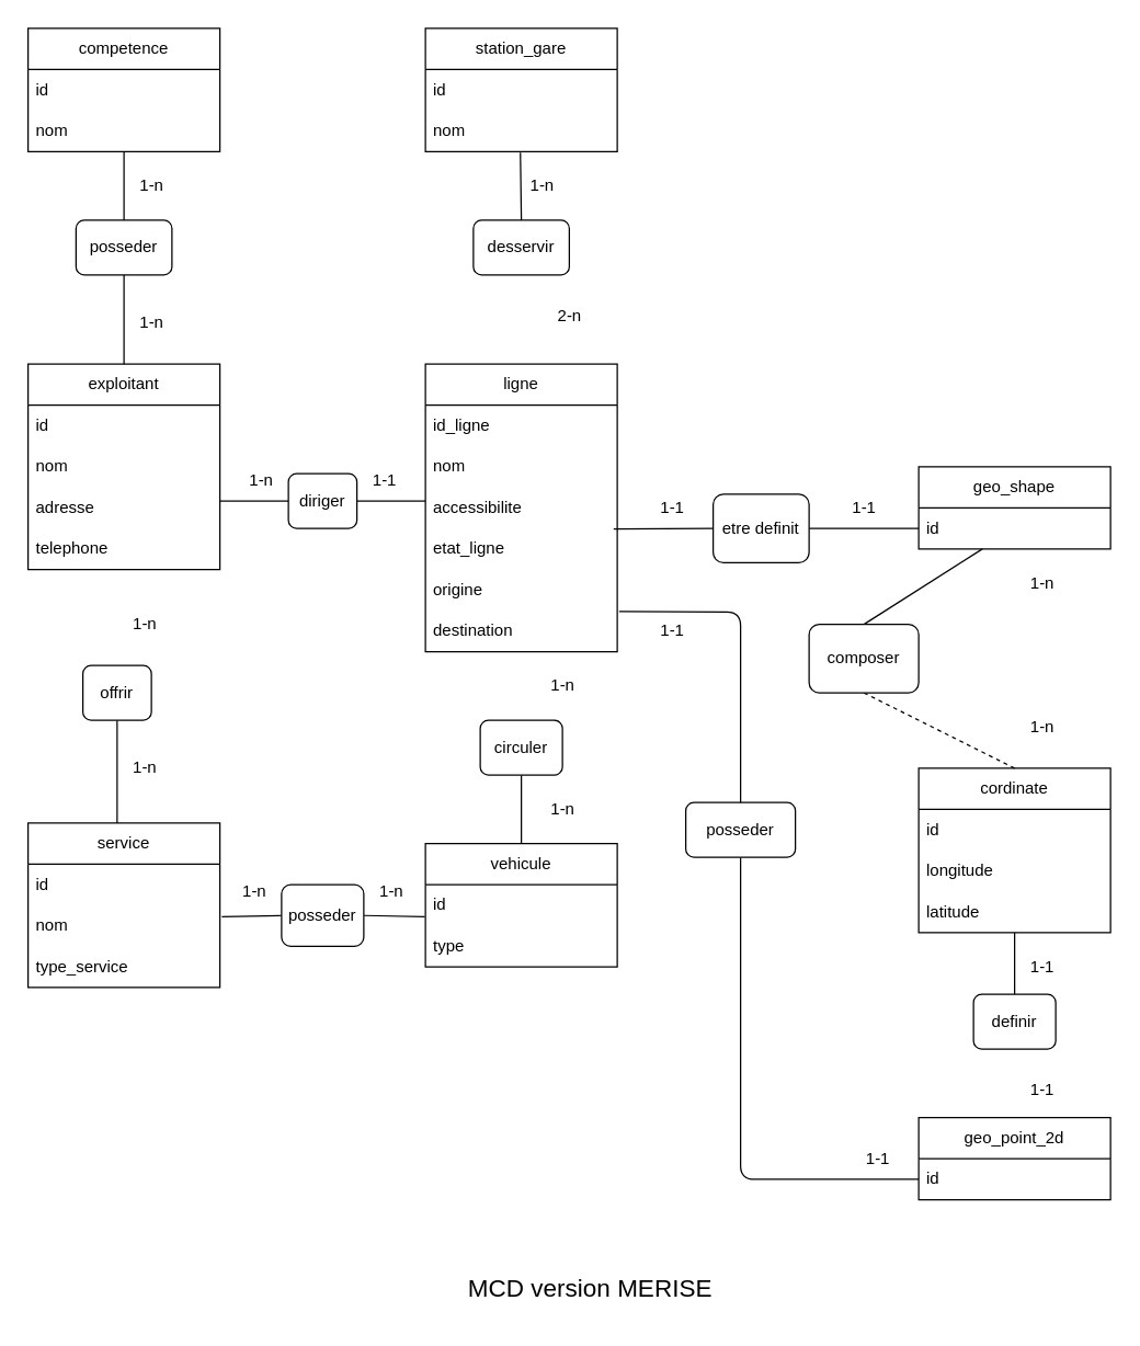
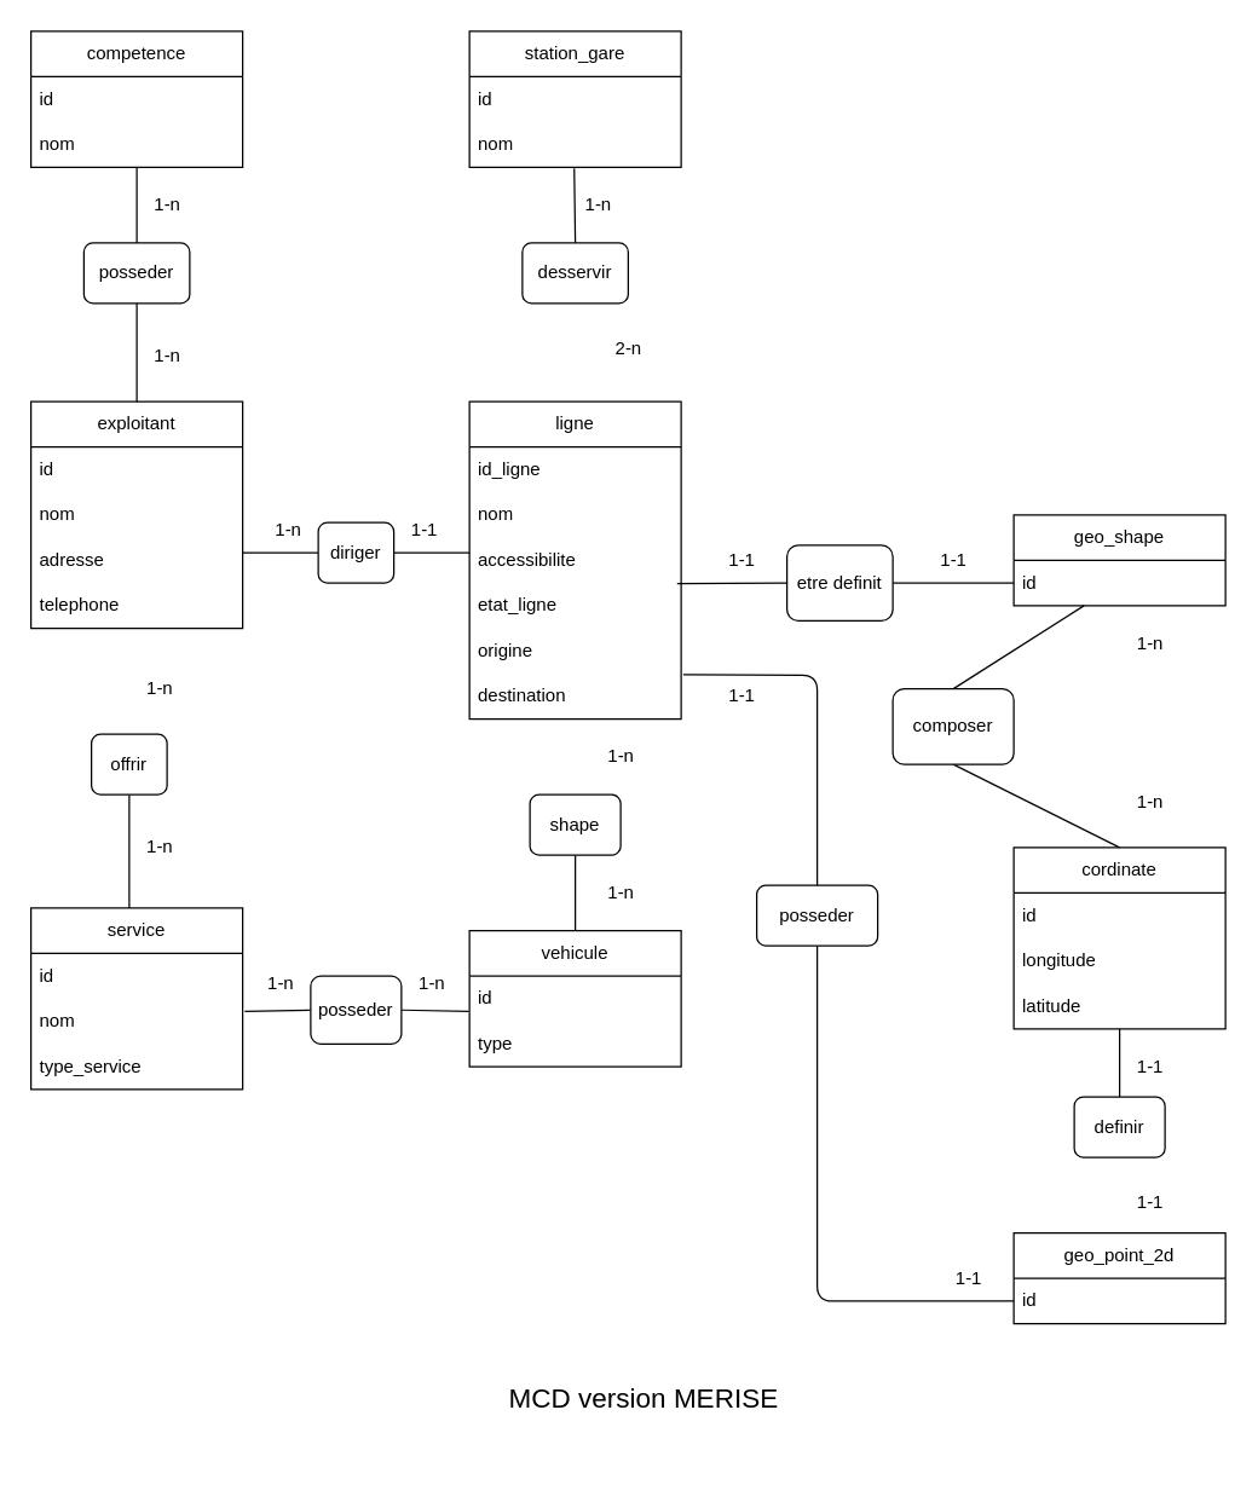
  <mxCell id="0" />
  <mxCell id="1" parent="0" />
  <mxCell id="2" value="exploitant" style="swimlane;fontStyle=0;childLayout=stackLayout;horizontal=1;startSize=30;horizontalStack=0;resizeParent=1;resizeParentMax=0;resizeLast=0;collapsible=1;marginBottom=0;whiteSpace=wrap;html=1;" parent="1" vertex="1"><mxGeometry x="20" y="265" width="140" height="150" as="geometry" /></mxCell>
  <mxCell id="3" value="id" style="text;strokeColor=none;fillColor=none;align=left;verticalAlign=middle;spacingLeft=4;spacingRight=4;overflow=hidden;points=[[0,0.5],[1,0.5]];portConstraint=eastwest;rotatable=0;whiteSpace=wrap;html=1;" parent="2" vertex="1"><mxGeometry y="30" width="140" height="30" as="geometry" /></mxCell>
  <mxCell id="4" value="nom" style="text;strokeColor=none;fillColor=none;align=left;verticalAlign=middle;spacingLeft=4;spacingRight=4;overflow=hidden;points=[[0,0.5],[1,0.5]];portConstraint=eastwest;rotatable=0;whiteSpace=wrap;html=1;" parent="2" vertex="1"><mxGeometry y="60" width="140" height="30" as="geometry" /></mxCell>
  <mxCell id="5" value="adresse" style="text;strokeColor=none;fillColor=none;align=left;verticalAlign=middle;spacingLeft=4;spacingRight=4;overflow=hidden;points=[[0,0.5],[1,0.5]];portConstraint=eastwest;rotatable=0;whiteSpace=wrap;html=1;" parent="2" vertex="1"><mxGeometry y="90" width="140" height="30" as="geometry" /></mxCell>
  <mxCell id="6" value="telephone" style="text;strokeColor=none;fillColor=none;align=left;verticalAlign=middle;spacingLeft=4;spacingRight=4;overflow=hidden;points=[[0,0.5],[1,0.5]];portConstraint=eastwest;rotatable=0;whiteSpace=wrap;html=1;" parent="2" vertex="1"><mxGeometry y="120" width="140" height="30" as="geometry" /></mxCell>
  <mxCell id="7" value="ligne" style="swimlane;fontStyle=0;childLayout=stackLayout;horizontal=1;startSize=30;horizontalStack=0;resizeParent=1;resizeParentMax=0;resizeLast=0;collapsible=1;marginBottom=0;whiteSpace=wrap;html=1;" parent="1" vertex="1"><mxGeometry x="310" y="265" width="140" height="210" as="geometry" /></mxCell>
  <mxCell id="8" value="id_ligne" style="text;strokeColor=none;fillColor=none;align=left;verticalAlign=middle;spacingLeft=4;spacingRight=4;overflow=hidden;points=[[0,0.5],[1,0.5]];portConstraint=eastwest;rotatable=0;whiteSpace=wrap;html=1;" parent="7" vertex="1"><mxGeometry y="30" width="140" height="30" as="geometry" /></mxCell>
  <mxCell id="9" value="nom" style="text;strokeColor=none;fillColor=none;align=left;verticalAlign=middle;spacingLeft=4;spacingRight=4;overflow=hidden;points=[[0,0.5],[1,0.5]];portConstraint=eastwest;rotatable=0;whiteSpace=wrap;html=1;" parent="7" vertex="1"><mxGeometry y="60" width="140" height="30" as="geometry" /></mxCell>
  <mxCell id="10" value="accessibilite" style="text;strokeColor=none;fillColor=none;align=left;verticalAlign=middle;spacingLeft=4;spacingRight=4;overflow=hidden;points=[[0,0.5],[1,0.5]];portConstraint=eastwest;rotatable=0;whiteSpace=wrap;html=1;" parent="7" vertex="1"><mxGeometry y="90" width="140" height="30" as="geometry" /></mxCell>
  <mxCell id="11" value="etat_ligne" style="text;strokeColor=none;fillColor=none;align=left;verticalAlign=middle;spacingLeft=4;spacingRight=4;overflow=hidden;points=[[0,0.5],[1,0.5]];portConstraint=eastwest;rotatable=0;whiteSpace=wrap;html=1;" parent="7" vertex="1"><mxGeometry y="120" width="140" height="30" as="geometry" /></mxCell>
  <mxCell id="12" value="origine" style="text;strokeColor=none;fillColor=none;align=left;verticalAlign=middle;spacingLeft=4;spacingRight=4;overflow=hidden;points=[[0,0.5],[1,0.5]];portConstraint=eastwest;rotatable=0;whiteSpace=wrap;html=1;" parent="7" vertex="1"><mxGeometry y="150" width="140" height="30" as="geometry" /></mxCell>
  <mxCell id="13" value="destination" style="text;strokeColor=none;fillColor=none;align=left;verticalAlign=middle;spacingLeft=4;spacingRight=4;overflow=hidden;points=[[0,0.5],[1,0.5]];portConstraint=eastwest;rotatable=0;whiteSpace=wrap;html=1;" parent="7" vertex="1"><mxGeometry y="180" width="140" height="30" as="geometry" /></mxCell>
  <mxCell id="14" value="vehicule" style="swimlane;fontStyle=0;childLayout=stackLayout;horizontal=1;startSize=30;horizontalStack=0;resizeParent=1;resizeParentMax=0;resizeLast=0;collapsible=1;marginBottom=0;whiteSpace=wrap;html=1;" parent="1" vertex="1"><mxGeometry x="310" y="615" width="140" height="90" as="geometry" /></mxCell>
  <mxCell id="15" value="id" style="text;strokeColor=none;fillColor=none;align=left;verticalAlign=middle;spacingLeft=4;spacingRight=4;overflow=hidden;points=[[0,0.5],[1,0.5]];portConstraint=eastwest;rotatable=0;whiteSpace=wrap;html=1;" parent="14" vertex="1"><mxGeometry y="30" width="140" height="30" as="geometry" /></mxCell>
  <mxCell id="16" value="type" style="text;strokeColor=none;fillColor=none;align=left;verticalAlign=middle;spacingLeft=4;spacingRight=4;overflow=hidden;points=[[0,0.5],[1,0.5]];portConstraint=eastwest;rotatable=0;whiteSpace=wrap;html=1;" parent="14" vertex="1"><mxGeometry y="60" width="140" height="30" as="geometry" /></mxCell>
  <mxCell id="17" value="service" style="swimlane;fontStyle=0;childLayout=stackLayout;horizontal=1;startSize=30;horizontalStack=0;resizeParent=1;resizeParentMax=0;resizeLast=0;collapsible=1;marginBottom=0;whiteSpace=wrap;html=1;" parent="1" vertex="1"><mxGeometry x="20" y="600" width="140" height="120" as="geometry" /></mxCell>
  <mxCell id="18" value="id" style="text;strokeColor=none;fillColor=none;align=left;verticalAlign=middle;spacingLeft=4;spacingRight=4;overflow=hidden;points=[[0,0.5],[1,0.5]];portConstraint=eastwest;rotatable=0;whiteSpace=wrap;html=1;" parent="17" vertex="1"><mxGeometry y="30" width="140" height="30" as="geometry" /></mxCell>
  <mxCell id="19" value="nom" style="text;strokeColor=none;fillColor=none;align=left;verticalAlign=middle;spacingLeft=4;spacingRight=4;overflow=hidden;points=[[0,0.5],[1,0.5]];portConstraint=eastwest;rotatable=0;whiteSpace=wrap;html=1;" parent="17" vertex="1"><mxGeometry y="60" width="140" height="30" as="geometry" /></mxCell>
  <mxCell id="20" value="type_service" style="text;strokeColor=none;fillColor=none;align=left;verticalAlign=middle;spacingLeft=4;spacingRight=4;overflow=hidden;points=[[0,0.5],[1,0.5]];portConstraint=eastwest;rotatable=0;whiteSpace=wrap;html=1;" parent="17" vertex="1"><mxGeometry y="90" width="140" height="30" as="geometry" /></mxCell>
  <mxCell id="21" style="edgeStyle=none;html=1;exitX=0.5;exitY=1;exitDx=0;exitDy=0;endArrow=none;endFill=0;" parent="1" source="22" edge="1"><mxGeometry relative="1" as="geometry"><mxPoint x="85" y="600" as="targetPoint" /></mxGeometry></mxCell>
  <mxCell id="22" value="offrir" style="rounded=1;whiteSpace=wrap;html=1;" parent="1" vertex="1"><mxGeometry x="60" y="485" width="50" height="40" as="geometry" /></mxCell>
  <mxCell id="23" value="1-n" style="text;html=1;align=center;verticalAlign=middle;resizable=0;points=[];autosize=1;strokeColor=none;fillColor=none;" parent="1" vertex="1"><mxGeometry x="85" y="440" width="40" height="30" as="geometry" /></mxCell>
  <mxCell id="24" value="1-n" style="text;html=1;align=center;verticalAlign=middle;resizable=0;points=[];autosize=1;strokeColor=none;fillColor=none;" parent="1" vertex="1"><mxGeometry x="85" y="545" width="40" height="30" as="geometry" /></mxCell>
  <mxCell id="25" style="edgeStyle=none;html=1;exitX=1;exitY=0.5;exitDx=0;exitDy=0;endArrow=none;endFill=0;" parent="1" source="27" edge="1"><mxGeometry relative="1" as="geometry"><mxPoint x="310" y="365" as="targetPoint" /></mxGeometry></mxCell>
  <mxCell id="26" style="edgeStyle=none;html=1;exitX=0;exitY=0.5;exitDx=0;exitDy=0;endArrow=none;endFill=0;" parent="1" source="27" edge="1"><mxGeometry relative="1" as="geometry"><mxPoint x="160" y="365" as="targetPoint" /></mxGeometry></mxCell>
  <mxCell id="27" value="diriger" style="rounded=1;whiteSpace=wrap;html=1;" parent="1" vertex="1"><mxGeometry x="210" y="345" width="50" height="40" as="geometry" /></mxCell>
  <mxCell id="28" value="1-n" style="text;html=1;align=center;verticalAlign=middle;resizable=0;points=[];autosize=1;strokeColor=none;fillColor=none;" parent="1" vertex="1"><mxGeometry x="170" y="335" width="40" height="30" as="geometry" /></mxCell>
  <mxCell id="29" value="1-1" style="text;html=1;align=center;verticalAlign=middle;resizable=0;points=[];autosize=1;strokeColor=none;fillColor=none;" parent="1" vertex="1"><mxGeometry x="260" y="335" width="40" height="30" as="geometry" /></mxCell>
  <mxCell id="30" style="edgeStyle=none;html=1;exitX=0.5;exitY=1;exitDx=0;exitDy=0;endArrow=none;endFill=0;" parent="1" source="31" target="14" edge="1"><mxGeometry relative="1" as="geometry" /></mxCell>
- <mxCell id="31" value="circuler" style="rounded=1;whiteSpace=wrap;html=1;" parent="1" vertex="1"><mxGeometry x="350" y="525" width="60" height="40" as="geometry" /></mxCell>
+ <mxCell id="31" value="shape" style="rounded=1;whiteSpace=wrap;html=1;" parent="1" vertex="1"><mxGeometry x="350" y="525" width="60" height="40" as="geometry" /></mxCell>
  <mxCell id="32" value="1-n" style="text;html=1;align=center;verticalAlign=middle;resizable=0;points=[];autosize=1;strokeColor=none;fillColor=none;" parent="1" vertex="1"><mxGeometry x="390" y="485" width="40" height="30" as="geometry" /></mxCell>
  <mxCell id="33" value="1-n" style="text;html=1;align=center;verticalAlign=middle;resizable=0;points=[];autosize=1;strokeColor=none;fillColor=none;" parent="1" vertex="1"><mxGeometry x="390" y="575" width="40" height="30" as="geometry" /></mxCell>
  <mxCell id="34" value="cordinate" style="swimlane;fontStyle=0;childLayout=stackLayout;horizontal=1;startSize=30;horizontalStack=0;resizeParent=1;resizeParentMax=0;resizeLast=0;collapsible=1;marginBottom=0;whiteSpace=wrap;html=1;" parent="1" vertex="1"><mxGeometry x="670" y="560" width="140" height="120" as="geometry" /></mxCell>
  <mxCell id="35" value="id" style="text;strokeColor=none;fillColor=none;align=left;verticalAlign=middle;spacingLeft=4;spacingRight=4;overflow=hidden;points=[[0,0.5],[1,0.5]];portConstraint=eastwest;rotatable=0;whiteSpace=wrap;html=1;" parent="34" vertex="1"><mxGeometry y="30" width="140" height="30" as="geometry" /></mxCell>
  <mxCell id="36" value="longitude" style="text;strokeColor=none;fillColor=none;align=left;verticalAlign=middle;spacingLeft=4;spacingRight=4;overflow=hidden;points=[[0,0.5],[1,0.5]];portConstraint=eastwest;rotatable=0;whiteSpace=wrap;html=1;" parent="34" vertex="1"><mxGeometry y="60" width="140" height="30" as="geometry" /></mxCell>
  <mxCell id="37" value="latitude" style="text;strokeColor=none;fillColor=none;align=left;verticalAlign=middle;spacingLeft=4;spacingRight=4;overflow=hidden;points=[[0,0.5],[1,0.5]];portConstraint=eastwest;rotatable=0;whiteSpace=wrap;html=1;" parent="34" vertex="1"><mxGeometry y="90" width="140" height="30" as="geometry" /></mxCell>
  <mxCell id="38" value="geo_shape" style="swimlane;fontStyle=0;childLayout=stackLayout;horizontal=1;startSize=30;horizontalStack=0;resizeParent=1;resizeParentMax=0;resizeLast=0;collapsible=1;marginBottom=0;whiteSpace=wrap;html=1;" parent="1" vertex="1"><mxGeometry x="670" y="340" width="140" height="60" as="geometry" /></mxCell>
  <mxCell id="39" value="id" style="text;strokeColor=none;fillColor=none;align=left;verticalAlign=middle;spacingLeft=4;spacingRight=4;overflow=hidden;points=[[0,0.5],[1,0.5]];portConstraint=eastwest;rotatable=0;whiteSpace=wrap;html=1;" parent="38" vertex="1"><mxGeometry y="30" width="140" height="30" as="geometry" /></mxCell>
  <mxCell id="40" style="edgeStyle=none;html=1;exitX=1;exitY=0.5;exitDx=0;exitDy=0;entryX=-0.003;entryY=-0.22;entryDx=0;entryDy=0;entryPerimeter=0;endArrow=none;endFill=0;" parent="1" source="42" target="16" edge="1"><mxGeometry relative="1" as="geometry" /></mxCell>
  <mxCell id="41" style="edgeStyle=none;html=1;exitX=0;exitY=0.5;exitDx=0;exitDy=0;entryX=1.01;entryY=0.28;entryDx=0;entryDy=0;entryPerimeter=0;endArrow=none;endFill=0;" parent="1" source="42" target="19" edge="1"><mxGeometry relative="1" as="geometry" /></mxCell>
  <mxCell id="42" value="posseder" style="rounded=1;whiteSpace=wrap;html=1;" parent="1" vertex="1"><mxGeometry x="205" y="645" width="60" height="45" as="geometry" /></mxCell>
  <mxCell id="43" value="1-n" style="text;html=1;align=center;verticalAlign=middle;resizable=0;points=[];autosize=1;strokeColor=none;fillColor=none;" parent="1" vertex="1"><mxGeometry x="165" y="635" width="40" height="30" as="geometry" /></mxCell>
  <mxCell id="44" value="1-n" style="text;html=1;align=center;verticalAlign=middle;resizable=0;points=[];autosize=1;strokeColor=none;fillColor=none;" parent="1" vertex="1"><mxGeometry x="265" y="635" width="40" height="30" as="geometry" /></mxCell>
  <mxCell id="45" style="edgeStyle=none;html=1;exitX=1;exitY=0.5;exitDx=0;exitDy=0;entryX=0;entryY=0.5;entryDx=0;entryDy=0;endArrow=none;endFill=0;" parent="1" source="47" target="39" edge="1"><mxGeometry relative="1" as="geometry"><mxPoint x="580" y="380" as="sourcePoint" /><mxPoint x="670" y="382" as="targetPoint" /></mxGeometry></mxCell>
  <mxCell id="46" style="edgeStyle=none;html=1;exitX=0;exitY=0.5;exitDx=0;exitDy=0;entryX=0.981;entryY=0.011;entryDx=0;entryDy=0;entryPerimeter=0;endArrow=none;endFill=0;" parent="1" source="47" target="11" edge="1"><mxGeometry relative="1" as="geometry"><mxPoint x="450" y="375" as="targetPoint" /></mxGeometry></mxCell>
  <mxCell id="47" value="etre definit" style="rounded=1;whiteSpace=wrap;html=1;" parent="1" vertex="1"><mxGeometry x="520" y="360" width="70" height="50" as="geometry" /></mxCell>
  <mxCell id="48" value="1-1" style="text;html=1;align=center;verticalAlign=middle;resizable=0;points=[];autosize=1;strokeColor=none;fillColor=none;" parent="1" vertex="1"><mxGeometry x="470" y="355" width="40" height="30" as="geometry" /></mxCell>
  <mxCell id="49" value="1-1" style="text;html=1;align=center;verticalAlign=middle;resizable=0;points=[];autosize=1;strokeColor=none;fillColor=none;" parent="1" vertex="1"><mxGeometry x="610" y="355" width="40" height="30" as="geometry" /></mxCell>
  <mxCell id="50" style="edgeStyle=none;html=1;exitX=0.5;exitY=0;exitDx=0;exitDy=0;endArrow=none;endFill=0;" parent="1" source="52" target="39" edge="1"><mxGeometry relative="1" as="geometry"><mxPoint x="679.16" y="412.12" as="targetPoint" /></mxGeometry></mxCell>
- <mxCell id="51" style="edgeStyle=none;html=1;exitX=0.5;exitY=1;exitDx=0;exitDy=0;entryX=0.5;entryY=0;entryDx=0;entryDy=0;endArrow=none;endFill=0;dashed=1;" parent="1" source="52" target="34" edge="1"><mxGeometry relative="1" as="geometry" /></mxCell>
+ <mxCell id="51" style="edgeStyle=none;html=1;exitX=0.5;exitY=1;exitDx=0;exitDy=0;entryX=0.5;entryY=0;entryDx=0;entryDy=0;endArrow=none;endFill=0;" parent="1" source="52" target="34" edge="1"><mxGeometry relative="1" as="geometry" /></mxCell>
  <mxCell id="52" value="composer" style="rounded=1;whiteSpace=wrap;html=1;" parent="1" vertex="1"><mxGeometry x="590" y="455" width="80" height="50" as="geometry" /></mxCell>
  <mxCell id="53" value="1-n" style="text;html=1;align=center;verticalAlign=middle;resizable=0;points=[];autosize=1;strokeColor=none;fillColor=none;" parent="1" vertex="1"><mxGeometry x="740" y="410" width="40" height="30" as="geometry" /></mxCell>
  <mxCell id="54" value="1-n" style="text;html=1;align=center;verticalAlign=middle;resizable=0;points=[];autosize=1;strokeColor=none;fillColor=none;" parent="1" vertex="1"><mxGeometry x="740" y="515" width="40" height="30" as="geometry" /></mxCell>
  <mxCell id="55" value="geo_point_2d" style="swimlane;fontStyle=0;childLayout=stackLayout;horizontal=1;startSize=30;horizontalStack=0;resizeParent=1;resizeParentMax=0;resizeLast=0;collapsible=1;marginBottom=0;whiteSpace=wrap;html=1;" parent="1" vertex="1"><mxGeometry x="670" y="815" width="140" height="60" as="geometry" /></mxCell>
  <mxCell id="56" value="id" style="text;strokeColor=none;fillColor=none;align=left;verticalAlign=middle;spacingLeft=4;spacingRight=4;overflow=hidden;points=[[0,0.5],[1,0.5]];portConstraint=eastwest;rotatable=0;whiteSpace=wrap;html=1;" parent="55" vertex="1"><mxGeometry y="30" width="140" height="30" as="geometry" /></mxCell>
  <mxCell id="57" style="edgeStyle=none;html=1;exitX=0.5;exitY=0;exitDx=0;exitDy=0;endArrow=none;endFill=0;" parent="1" source="58" edge="1"><mxGeometry relative="1" as="geometry"><mxPoint x="740" y="680" as="targetPoint" /></mxGeometry></mxCell>
  <mxCell id="58" value="definir" style="rounded=1;whiteSpace=wrap;html=1;" parent="1" vertex="1"><mxGeometry x="710" y="725" width="60" height="40" as="geometry" /></mxCell>
  <mxCell id="59" value="1-1" style="text;html=1;align=center;verticalAlign=middle;resizable=0;points=[];autosize=1;strokeColor=none;fillColor=none;" parent="1" vertex="1"><mxGeometry x="740" y="780" width="40" height="30" as="geometry" /></mxCell>
  <mxCell id="60" value="1-1" style="text;html=1;align=center;verticalAlign=middle;resizable=0;points=[];autosize=1;strokeColor=none;fillColor=none;" parent="1" vertex="1"><mxGeometry x="740" y="690" width="40" height="30" as="geometry" /></mxCell>
  <mxCell id="61" style="edgeStyle=none;html=1;exitX=0.5;exitY=0;exitDx=0;exitDy=0;entryX=1.01;entryY=0.022;entryDx=0;entryDy=0;entryPerimeter=0;endArrow=none;endFill=0;" parent="1" source="63" target="13" edge="1"><mxGeometry relative="1" as="geometry"><Array as="points"><mxPoint x="540" y="446" /></Array></mxGeometry></mxCell>
  <mxCell id="62" style="edgeStyle=none;html=1;exitX=0.5;exitY=1;exitDx=0;exitDy=0;entryX=0;entryY=0.5;entryDx=0;entryDy=0;endArrow=none;endFill=0;" parent="1" source="63" target="56" edge="1"><mxGeometry relative="1" as="geometry"><Array as="points"><mxPoint x="540" y="860" /></Array></mxGeometry></mxCell>
  <mxCell id="63" value="posseder" style="rounded=1;whiteSpace=wrap;html=1;" parent="1" vertex="1"><mxGeometry x="500" y="585" width="80" height="40" as="geometry" /></mxCell>
  <mxCell id="64" value="1-1" style="text;html=1;align=center;verticalAlign=middle;resizable=0;points=[];autosize=1;strokeColor=none;fillColor=none;" parent="1" vertex="1"><mxGeometry x="470" y="445" width="40" height="30" as="geometry" /></mxCell>
  <mxCell id="65" value="station_gare" style="swimlane;fontStyle=0;childLayout=stackLayout;horizontal=1;startSize=30;horizontalStack=0;resizeParent=1;resizeParentMax=0;resizeLast=0;collapsible=1;marginBottom=0;whiteSpace=wrap;html=1;" parent="1" vertex="1"><mxGeometry x="310" y="20" width="140" height="90" as="geometry" /></mxCell>
  <mxCell id="66" value="id" style="text;strokeColor=none;fillColor=none;align=left;verticalAlign=middle;spacingLeft=4;spacingRight=4;overflow=hidden;points=[[0,0.5],[1,0.5]];portConstraint=eastwest;rotatable=0;whiteSpace=wrap;html=1;" parent="65" vertex="1"><mxGeometry y="30" width="140" height="30" as="geometry" /></mxCell>
  <mxCell id="67" value="nom" style="text;strokeColor=none;fillColor=none;align=left;verticalAlign=middle;spacingLeft=4;spacingRight=4;overflow=hidden;points=[[0,0.5],[1,0.5]];portConstraint=eastwest;rotatable=0;whiteSpace=wrap;html=1;" parent="65" vertex="1"><mxGeometry y="60" width="140" height="30" as="geometry" /></mxCell>
  <mxCell id="68" style="edgeStyle=none;html=1;exitX=0.5;exitY=0;exitDx=0;exitDy=0;entryX=0.495;entryY=1.022;entryDx=0;entryDy=0;entryPerimeter=0;endArrow=none;endFill=0;" parent="1" source="69" target="67" edge="1"><mxGeometry relative="1" as="geometry"><mxPoint x="430" y="110" as="targetPoint" /></mxGeometry></mxCell>
  <mxCell id="69" value="desservir" style="rounded=1;whiteSpace=wrap;html=1;" parent="1" vertex="1"><mxGeometry x="345" y="160" width="70" height="40" as="geometry" /></mxCell>
  <mxCell id="70" value="2-n" style="text;html=1;align=center;verticalAlign=middle;resizable=0;points=[];autosize=1;strokeColor=none;fillColor=none;" parent="1" vertex="1"><mxGeometry x="395" y="215" width="40" height="30" as="geometry" /></mxCell>
  <mxCell id="71" value="1-n" style="text;html=1;align=center;verticalAlign=middle;resizable=0;points=[];autosize=1;strokeColor=none;fillColor=none;" parent="1" vertex="1"><mxGeometry x="375" y="120" width="40" height="30" as="geometry" /></mxCell>
  <mxCell id="72" value="competence" style="swimlane;fontStyle=0;childLayout=stackLayout;horizontal=1;startSize=30;horizontalStack=0;resizeParent=1;resizeParentMax=0;resizeLast=0;collapsible=1;marginBottom=0;whiteSpace=wrap;html=1;" parent="1" vertex="1"><mxGeometry x="20" y="20" width="140" height="90" as="geometry" /></mxCell>
  <mxCell id="73" value="id" style="text;strokeColor=none;fillColor=none;align=left;verticalAlign=middle;spacingLeft=4;spacingRight=4;overflow=hidden;points=[[0,0.5],[1,0.5]];portConstraint=eastwest;rotatable=0;whiteSpace=wrap;html=1;" parent="72" vertex="1"><mxGeometry y="30" width="140" height="30" as="geometry" /></mxCell>
  <mxCell id="74" value="nom" style="text;strokeColor=none;fillColor=none;align=left;verticalAlign=middle;spacingLeft=4;spacingRight=4;overflow=hidden;points=[[0,0.5],[1,0.5]];portConstraint=eastwest;rotatable=0;whiteSpace=wrap;html=1;" parent="72" vertex="1"><mxGeometry y="60" width="140" height="30" as="geometry" /></mxCell>
  <mxCell id="75" style="edgeStyle=none;html=1;exitX=0.5;exitY=0;exitDx=0;exitDy=0;entryX=0.495;entryY=1.022;entryDx=0;entryDy=0;entryPerimeter=0;endArrow=none;endFill=0;" parent="1" source="77" target="74" edge="1"><mxGeometry relative="1" as="geometry"><Array as="points"><mxPoint x="90" y="110" /></Array></mxGeometry></mxCell>
  <mxCell id="76" style="edgeStyle=none;html=1;exitX=0.5;exitY=1;exitDx=0;exitDy=0;entryX=0.5;entryY=0;entryDx=0;entryDy=0;endArrow=none;endFill=0;" parent="1" source="77" target="2" edge="1"><mxGeometry relative="1" as="geometry" /></mxCell>
  <mxCell id="77" value="posseder" style="rounded=1;whiteSpace=wrap;html=1;" parent="1" vertex="1"><mxGeometry x="55" y="160" width="70" height="40" as="geometry" /></mxCell>
  <mxCell id="78" value="1-n" style="text;html=1;align=center;verticalAlign=middle;resizable=0;points=[];autosize=1;strokeColor=none;fillColor=none;" parent="1" vertex="1"><mxGeometry x="90" y="120" width="40" height="30" as="geometry" /></mxCell>
  <mxCell id="79" value="1-n" style="text;html=1;align=center;verticalAlign=middle;resizable=0;points=[];autosize=1;strokeColor=none;fillColor=none;" parent="1" vertex="1"><mxGeometry x="90" y="220" width="40" height="30" as="geometry" /></mxCell>
  <mxCell id="80" value="1-1" style="text;html=1;align=center;verticalAlign=middle;resizable=0;points=[];autosize=1;strokeColor=none;fillColor=none;" parent="1" vertex="1"><mxGeometry x="620" y="830" width="40" height="30" as="geometry" /></mxCell>
- <mxCell id="81" value="&lt;font style=&quot;font-size: 18px;&quot;&gt;MCD version MERISE&lt;/font&gt;" style="text;html=1;align=center;verticalAlign=middle;resizable=0;points=[];autosize=1;strokeColor=none;fillColor=none;" vertex="1" parent="1"><mxGeometry x="330" y="920" width="200" height="40" as="geometry" /></mxCell>
+ <mxCell id="81" value="&lt;font style=&quot;font-size: 18px;&quot;&gt;MCD version MERISE&lt;/font&gt;" style="text;html=1;align=center;verticalAlign=middle;resizable=0;points=[];autosize=1;strokeColor=none;fillColor=none;" vertex="1" parent="1"><mxGeometry x="325" y="905" width="200" height="40" as="geometry" /></mxCell>
